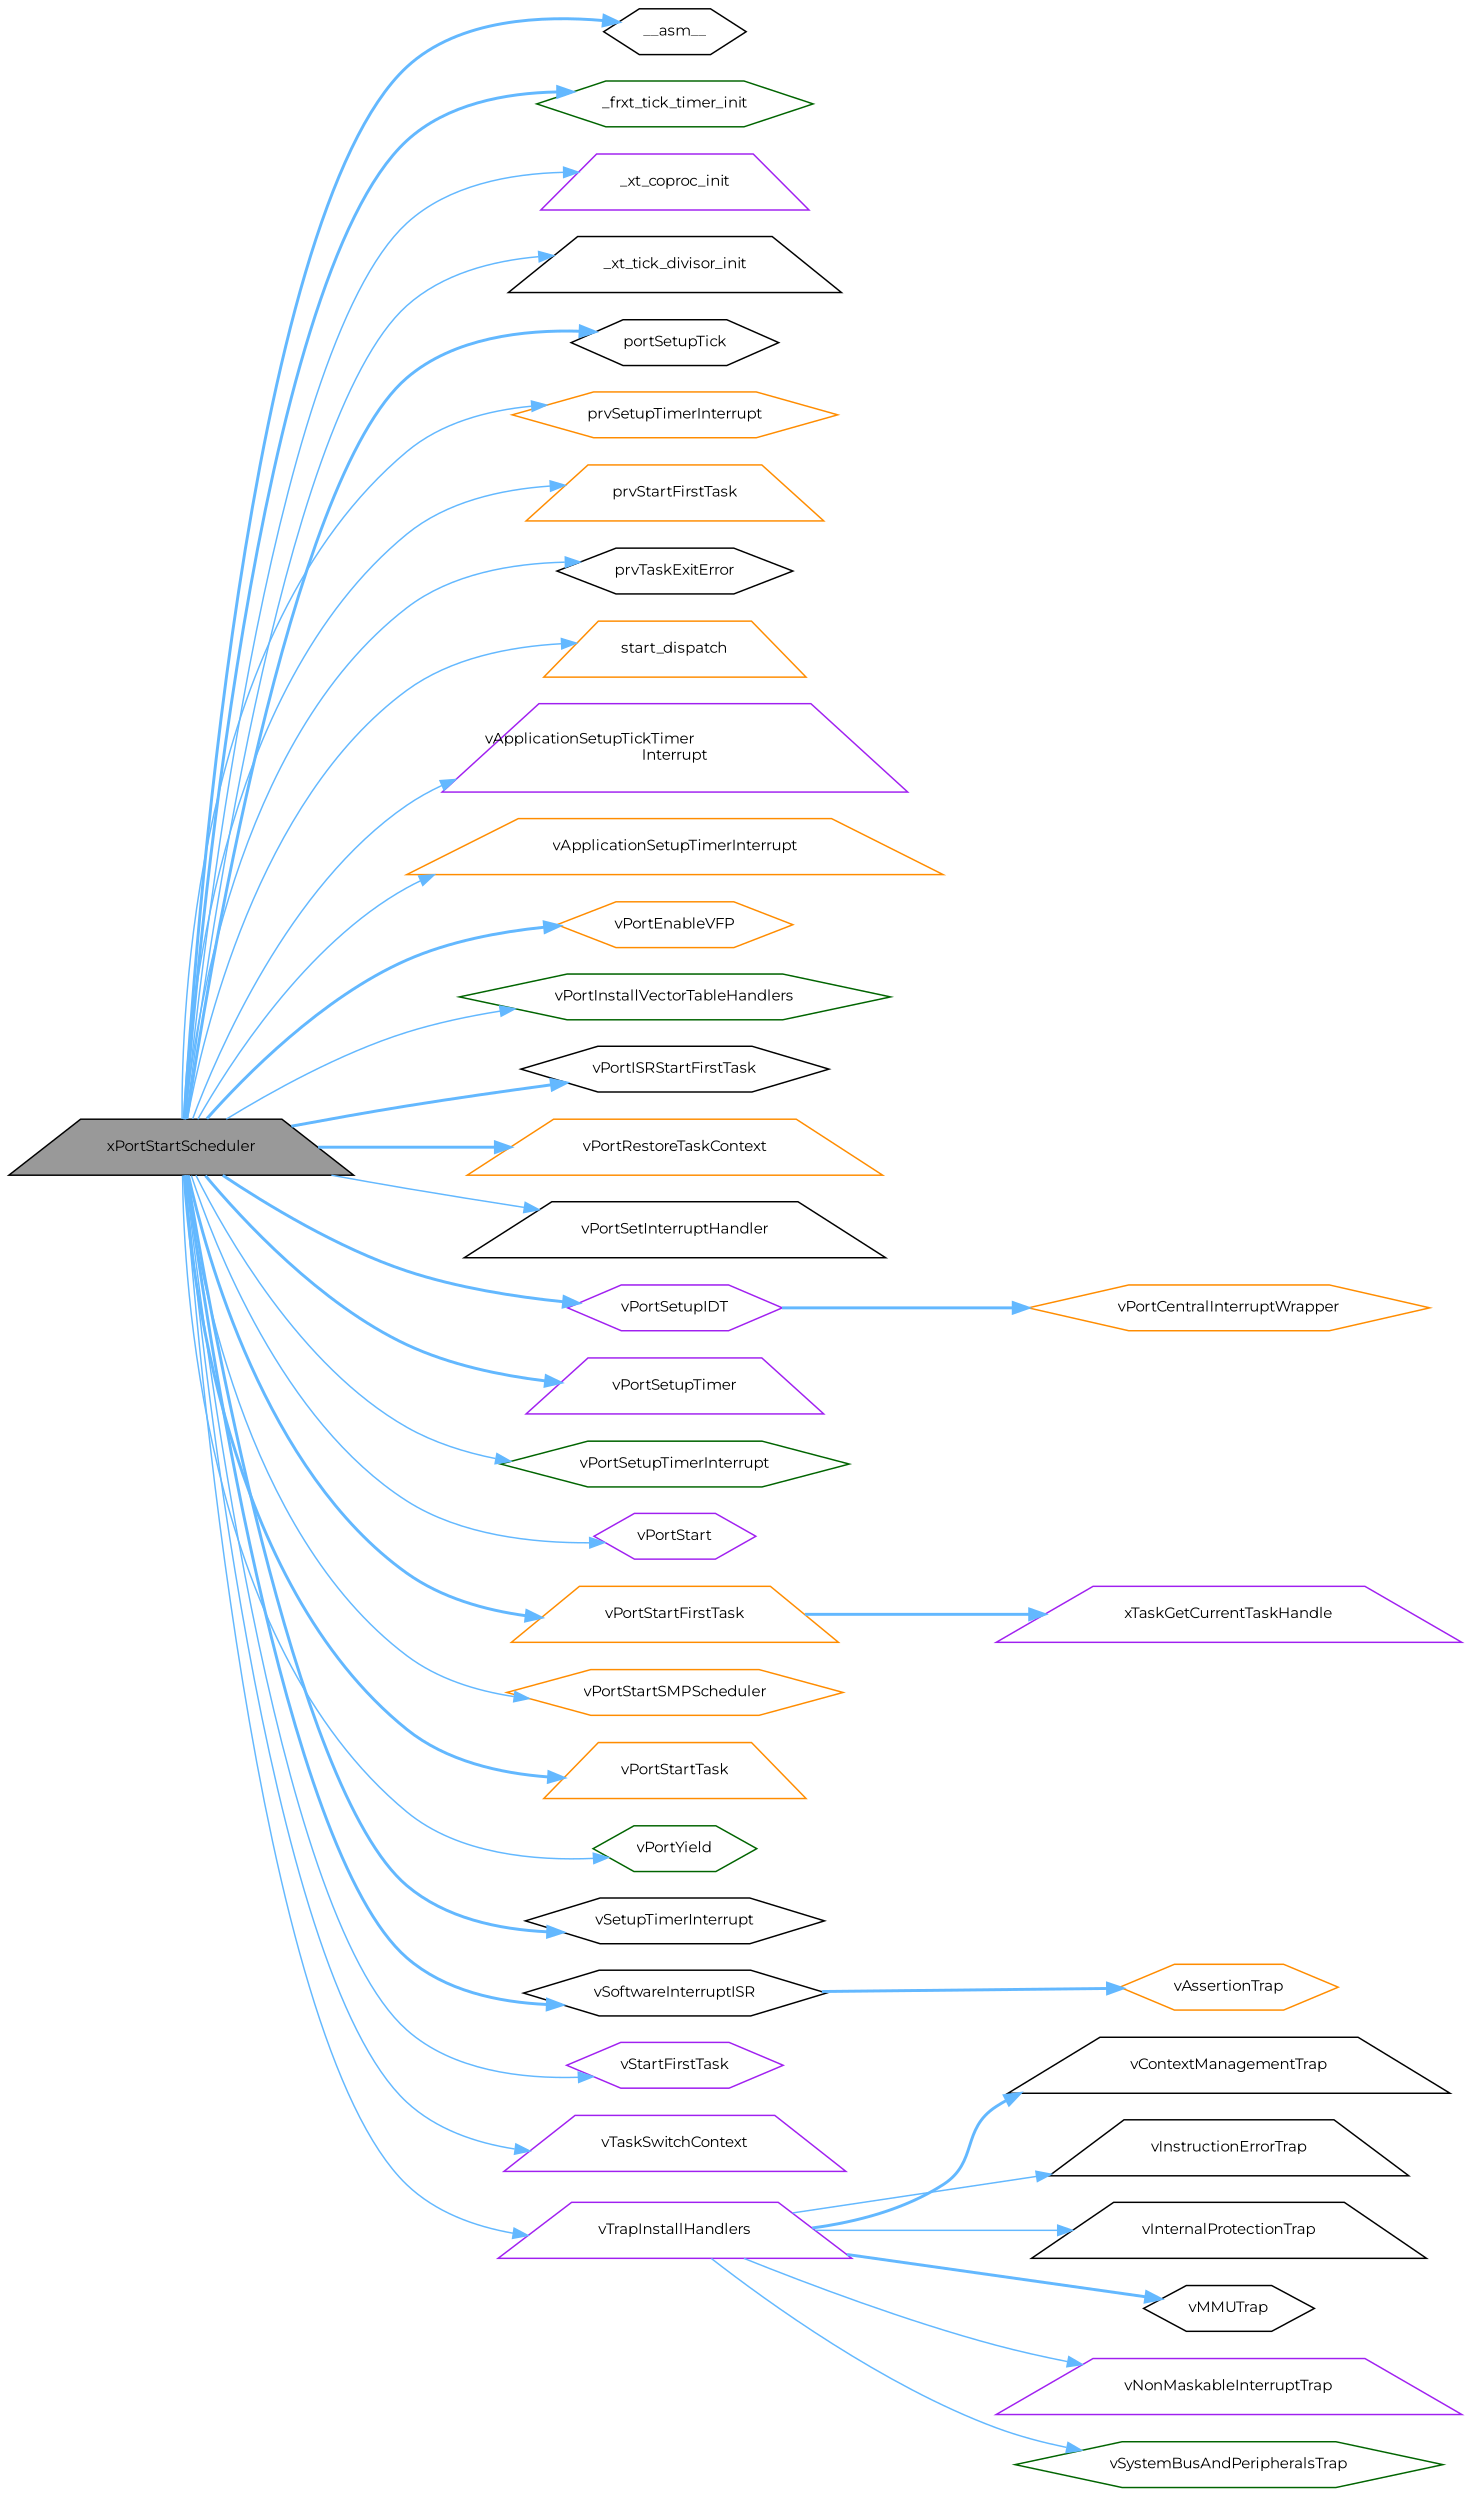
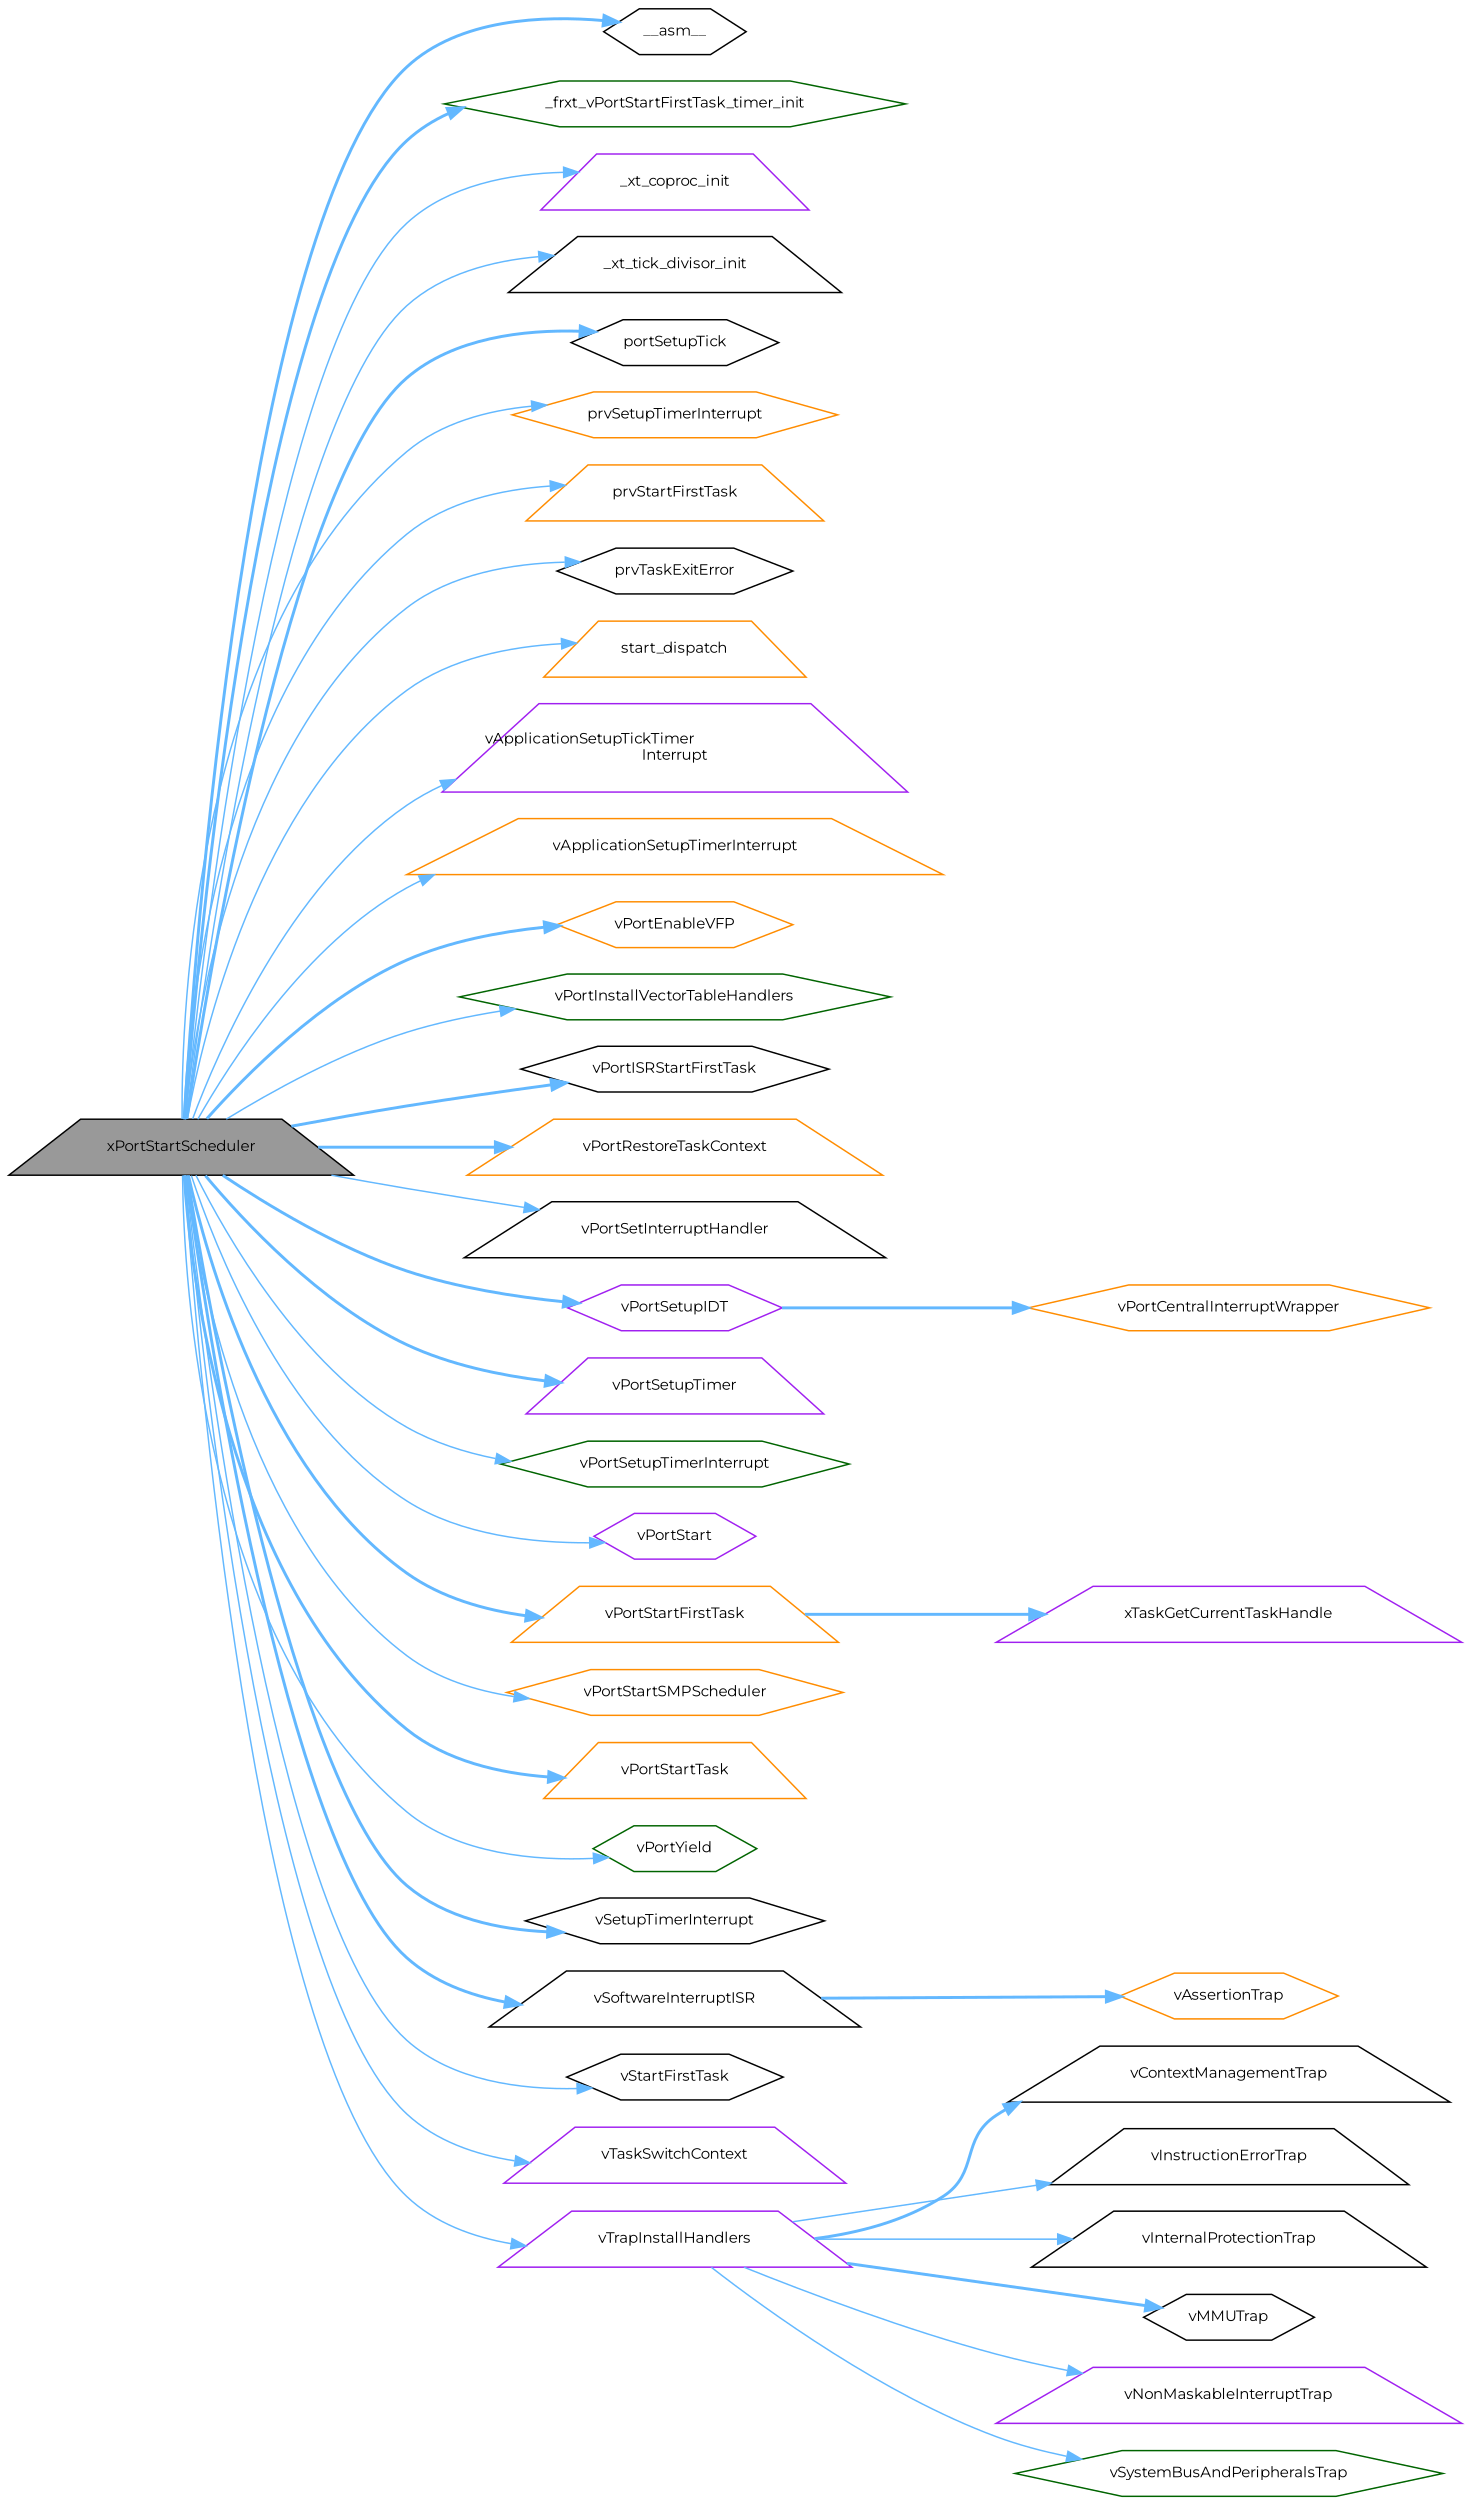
  digraph {
    fontname=Montserrat
    rankdir=LR
    node [color=black fillcolor=white fontname=Montserrat fontsize=10 shape=trapezium style=filled]
    edge [color=steelblue1 fontname=Montserrat fontsize=10 labelfontname=Helvetica labelfontsize=10 style=solid]
    n1 [fillcolor=grey60 fontcolor=black height=0.2 label=xPortStartScheduler width=0.4]
    n2 [height=0.2 label=__asm__ shape=hexagon width=0.4]
-   n3 [color=darkgreen height=0.2 label=_frxt_tick_timer_init shape=hexagon width=0.4]
+   n3 [color=darkgreen height=0.2 label=_frxt_vPortStartFirstTask_timer_init shape=hexagon width=0.4]
    n4 [color=purple height=0.2 label=_xt_coproc_init width=0.4]
    n5 [height=0.2 label=_xt_tick_divisor_init width=0.4]
    n6 [height=0.2 label=portSetupTick shape=hexagon width=0.4]
    n7 [color=darkorange height=0.2 label=prvSetupTimerInterrupt shape=hexagon width=0.4]
    n8 [color=darkorange height=0.2 label=prvStartFirstTask width=0.4]
    n9 [height=0.2 label=prvTaskExitError shape=hexagon width=0.4]
    n10 [color=darkorange height=0.2 label=start_dispatch width=0.4]
    n11 [color=purple height=0.2 label="vApplicationSetupTickTimer\lInterrupt" width=0.4]
    n12 [color=darkorange height=0.2 label=vApplicationSetupTimerInterrupt width=0.4]
    n13 [color=darkorange height=0.2 label=vPortEnableVFP shape=hexagon width=0.4]
    n14 [color=darkgreen height=0.2 label=vPortInstallVectorTableHandlers shape=hexagon width=0.4]
    n15 [height=0.2 label=vPortISRStartFirstTask shape=hexagon width=0.4]
    n16 [color=darkorange height=0.2 label=vPortRestoreTaskContext width=0.4]
    n17 [height=0.2 label=vPortSetInterruptHandler width=0.4]
    n18 [color=purple height=0.2 label=vPortSetupIDT shape=hexagon width=0.4]
    n19 [color=purple height=0.2 label=vPortSetupTimer width=0.4]
    n20 [color=darkgreen height=0.2 label=vPortSetupTimerInterrupt shape=hexagon width=0.4]
    n21 [color=purple height=0.2 label=vPortStart shape=hexagon width=0.4]
    n22 [color=darkorange height=0.2 label=vPortStartFirstTask width=0.4]
    n23 [color=darkorange height=0.2 label=vPortStartSMPScheduler shape=hexagon width=0.4]
    n24 [color=darkorange height=0.2 label=vPortStartTask width=0.4]
    n25 [color=darkgreen height=0.2 label=vPortYield shape=hexagon width=0.4]
    n26 [height=0.2 label=vSetupTimerInterrupt shape=hexagon width=0.4]
-   n27 [height=0.2 label=vSoftwareInterruptISR shape=hexagon width=0.4]
-   n28 [color=purple height=0.2 label=vStartFirstTask shape=hexagon width=0.4]
+   n27 [height=0.2 label=vSoftwareInterruptISR width=0.4]
+   n28 [height=0.2 label=vStartFirstTask shape=hexagon width=0.4]
    n29 [color=purple height=0.2 label=vTaskSwitchContext width=0.4]
    n30 [color=purple height=0.2 label=vTrapInstallHandlers width=0.4]
    n31 [color=darkorange height=0.2 label=vPortCentralInterruptWrapper shape=hexagon width=0.4]
    n32 [color=purple height=0.2 label=xTaskGetCurrentTaskHandle width=0.4]
    n33 [color=darkorange height=0.2 label=vAssertionTrap shape=hexagon width=0.4]
    n34 [height=0.2 label=vContextManagementTrap width=0.4]
    n35 [height=0.2 label=vInstructionErrorTrap width=0.4]
    n36 [height=0.2 label=vInternalProtectionTrap width=0.4]
    n37 [height=0.2 label=vMMUTrap shape=hexagon width=0.4]
    n38 [color=purple height=0.2 label=vNonMaskableInterruptTrap width=0.4]
    n39 [color=darkgreen height=0.2 label=vSystemBusAndPeripheralsTrap shape=hexagon width=0.4]
    n1 -> n2 [style=bold]
    n1 -> n3 [style=bold]
    n1 -> n4
    n1 -> n5
    n1 -> n6 [style=bold]
    n1 -> n7
    n1 -> n8
    n1 -> n9
    n1 -> n10
    n1 -> n11
    n1 -> n12
    n1 -> n13 [style=bold]
    n1 -> n14
    n1 -> n15 [style=bold]
    n1 -> n16 [style=bold]
    n1 -> n17
    n1 -> n18 [style=bold]
    n1 -> n19 [style=bold]
    n1 -> n20
    n1 -> n21
    n1 -> n22 [style=bold]
    n1 -> n23
    n1 -> n24 [style=bold]
    n1 -> n25
    n1 -> n26 [style=bold]
    n1 -> n27 [style=bold]
    n1 -> n28
    n1 -> n29
    n1 -> n30
    n18 -> n31 [style=bold]
    n22 -> n32 [style=bold]
    n27 -> n33 [style=bold]
    n30 -> n34 [style=bold]
    n30 -> n35
    n30 -> n36
    n30 -> n37 [style=bold]
    n30 -> n38
    n30 -> n39
  }
